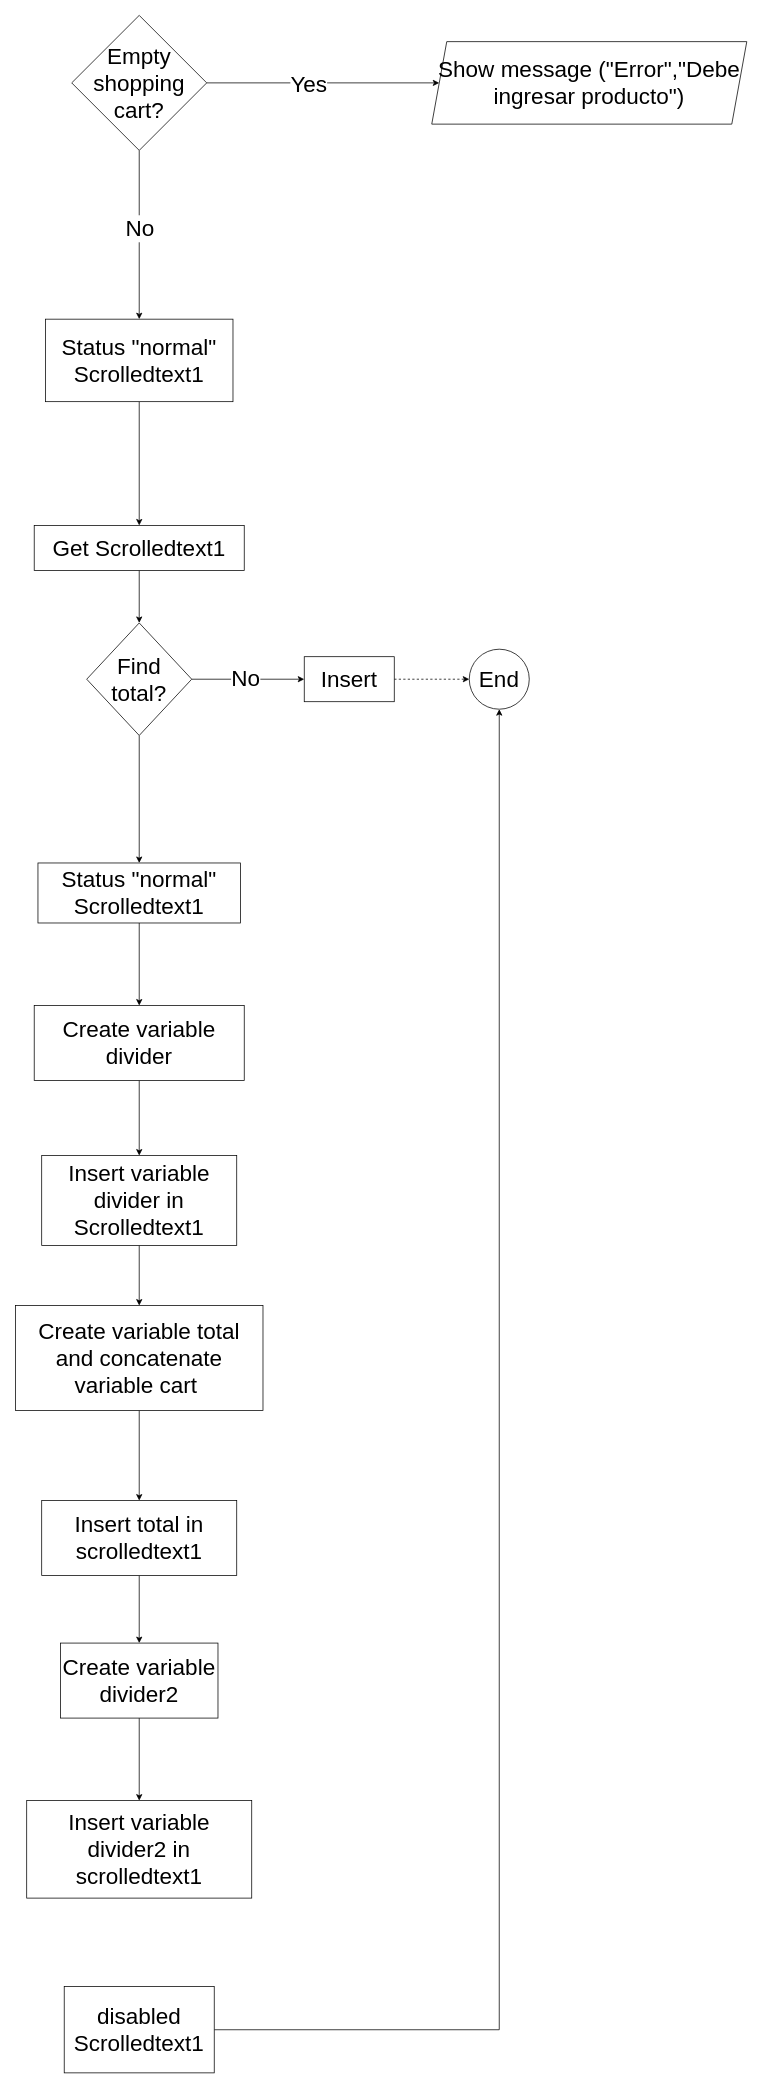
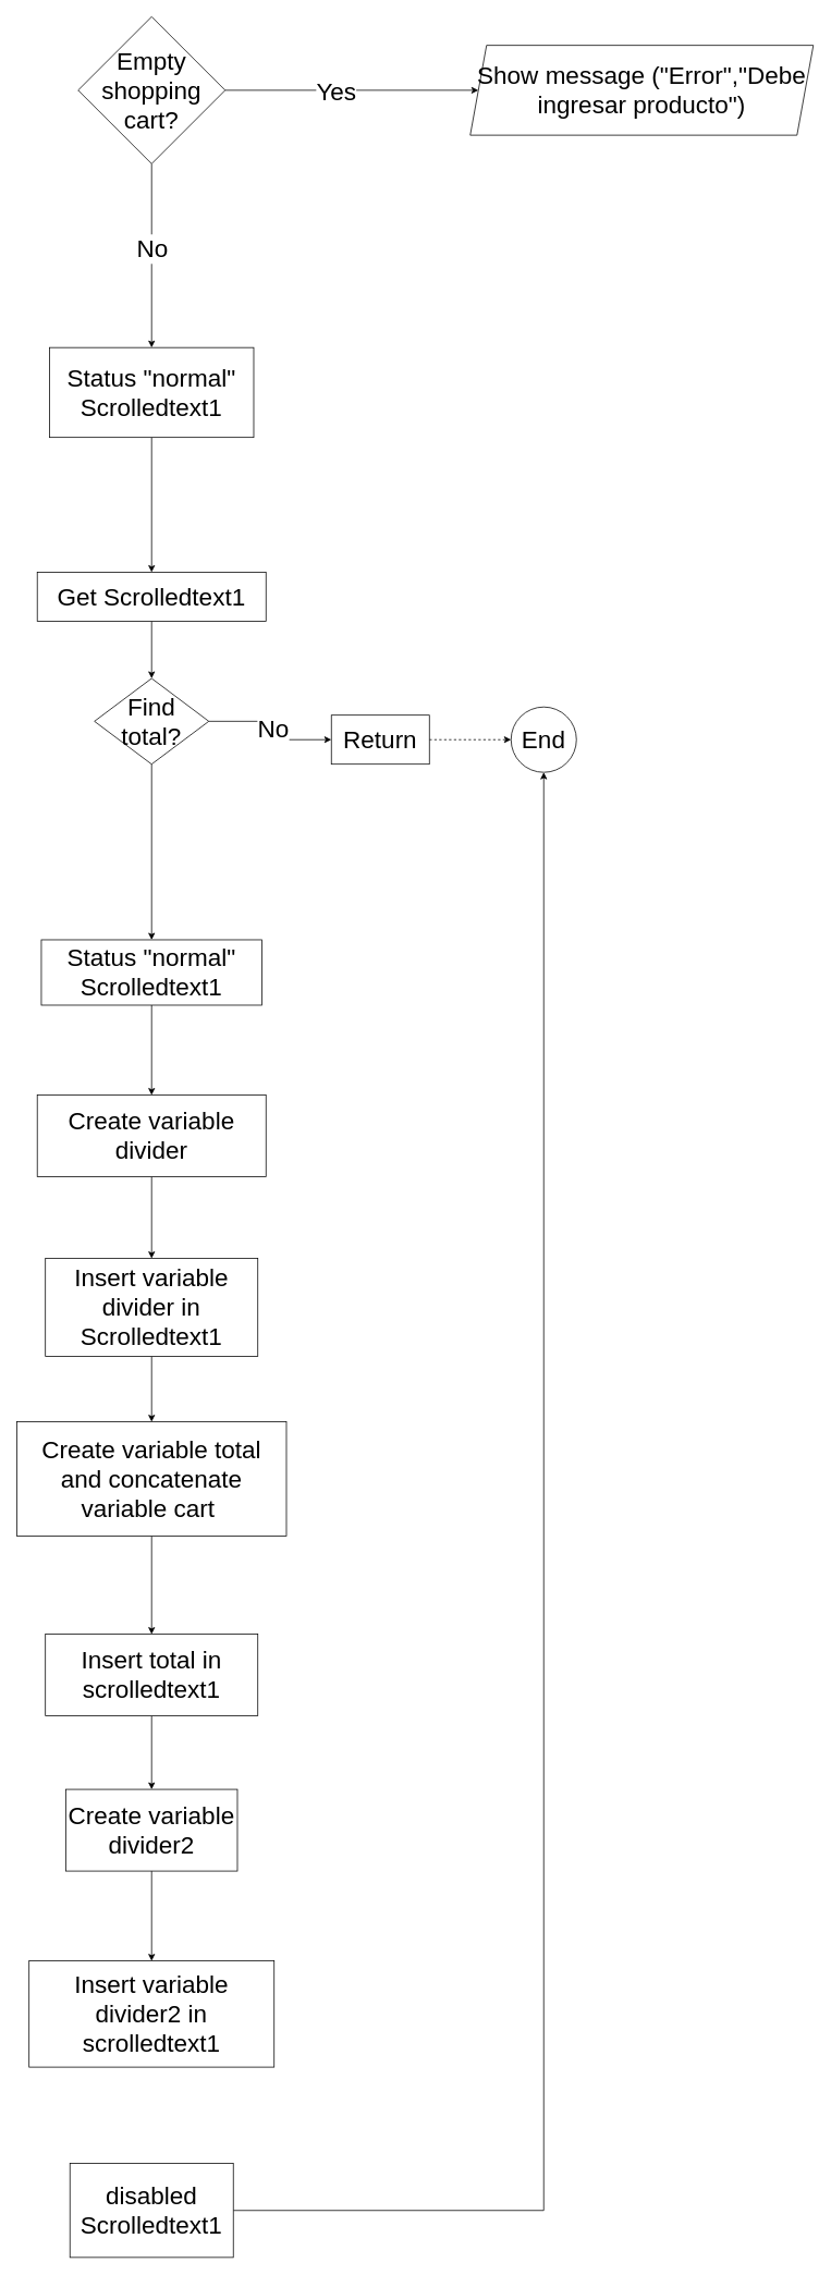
  <mxCell id="0" />
  <mxCell id="1" parent="0" />
  <mxCell id="2" value="" style="edgeStyle=orthogonalEdgeStyle;rounded=0;orthogonalLoop=1;jettySize=auto;html=1;" edge="1" parent="1" source="6" target="7"><mxGeometry relative="1" as="geometry" /></mxCell>
  <mxCell id="3" value="&lt;font style=&quot;font-size: 30px;&quot;&gt;Yes&lt;/font&gt;" style="edgeLabel;html=1;align=center;verticalAlign=middle;resizable=0;points=[];" vertex="1" connectable="0" parent="2"><mxGeometry x="-0.129" relative="1" as="geometry"><mxPoint as="offset" /></mxGeometry></mxCell>
  <mxCell id="4" value="" style="edgeStyle=orthogonalEdgeStyle;rounded=0;orthogonalLoop=1;jettySize=auto;html=1;" edge="1" parent="1" source="6" target="9"><mxGeometry relative="1" as="geometry" /></mxCell>
  <mxCell id="5" value="&lt;font style=&quot;font-size: 30px;&quot;&gt;No&lt;/font&gt;" style="edgeLabel;html=1;align=center;verticalAlign=middle;resizable=0;points=[];" vertex="1" connectable="0" parent="4"><mxGeometry x="-0.086" relative="1" as="geometry"><mxPoint as="offset" /></mxGeometry></mxCell>
  <mxCell id="6" value="&lt;font style=&quot;font-size: 30px;&quot;&gt;Empty shopping cart?&lt;/font&gt;" style="rhombus;whiteSpace=wrap;html=1;" vertex="1" parent="1"><mxGeometry x="95" y="20" width="180" height="180" as="geometry" /></mxCell>
  <mxCell id="7" value="&lt;font style=&quot;font-size: 30px;&quot;&gt;Show message (&quot;Error&quot;,&quot;Debe ingresar producto&quot;)&lt;/font&gt;" style="shape=parallelogram;perimeter=parallelogramPerimeter;whiteSpace=wrap;html=1;fixedSize=1;" vertex="1" parent="1"><mxGeometry x="575" y="55" width="420" height="110" as="geometry" /></mxCell>
  <mxCell id="8" value="" style="edgeStyle=orthogonalEdgeStyle;rounded=0;orthogonalLoop=1;jettySize=auto;html=1;" edge="1" parent="1" source="9" target="11"><mxGeometry relative="1" as="geometry" /></mxCell>
  <mxCell id="9" value="&lt;font style=&quot;font-size: 30px;&quot;&gt;Status &quot;normal&quot; Scrolledtext1&lt;/font&gt;" style="whiteSpace=wrap;html=1;" vertex="1" parent="1"><mxGeometry x="60" y="425" width="250" height="110" as="geometry" /></mxCell>
  <mxCell id="10" value="" style="edgeStyle=orthogonalEdgeStyle;rounded=0;orthogonalLoop=1;jettySize=auto;html=1;" edge="1" parent="1" source="11" target="15"><mxGeometry relative="1" as="geometry" /></mxCell>
  <mxCell id="11" value="&lt;font style=&quot;font-size: 30px;&quot;&gt;Get Scrolledtext1&lt;/font&gt;" style="whiteSpace=wrap;html=1;" vertex="1" parent="1"><mxGeometry x="45" y="700" width="280" height="60" as="geometry" /></mxCell>
  <mxCell id="12" value="" style="edgeStyle=orthogonalEdgeStyle;rounded=0;orthogonalLoop=1;jettySize=auto;html=1;" edge="1" parent="1" source="15" target="17"><mxGeometry relative="1" as="geometry" /></mxCell>
  <mxCell id="13" value="&lt;font style=&quot;font-size: 30px;&quot;&gt;No&lt;/font&gt;" style="edgeLabel;html=1;align=center;verticalAlign=middle;resizable=0;points=[];" vertex="1" connectable="0" parent="12"><mxGeometry x="-0.05" y="3" relative="1" as="geometry"><mxPoint y="1" as="offset" /></mxGeometry></mxCell>
  <mxCell id="14" value="" style="edgeStyle=orthogonalEdgeStyle;rounded=0;orthogonalLoop=1;jettySize=auto;html=1;" edge="1" parent="1" source="15" target="19"><mxGeometry relative="1" as="geometry" /></mxCell>
- <mxCell id="15" value="&lt;font style=&quot;font-size: 30px;&quot;&gt;Find total?&lt;/font&gt;" style="rhombus;whiteSpace=wrap;html=1;" vertex="1" parent="1"><mxGeometry x="115" y="830" width="140" height="150" as="geometry" /></mxCell>
+ <mxCell id="15" value="&lt;font style=&quot;font-size: 30px;&quot;&gt;Find total?&lt;/font&gt;" style="rhombus;whiteSpace=wrap;html=1;" vertex="1" parent="1"><mxGeometry x="115" y="830" width="140" height="105" as="geometry" /></mxCell>
  <mxCell id="16" value="" style="edgeStyle=orthogonalEdgeStyle;rounded=0;orthogonalLoop=1;jettySize=auto;html=1;dashed=1;" edge="1" parent="1" source="17" target="33"><mxGeometry relative="1" as="geometry" /></mxCell>
- <mxCell id="17" value="&lt;font style=&quot;font-size: 30px;&quot;&gt;Insert&lt;/font&gt;" style="whiteSpace=wrap;html=1;" vertex="1" parent="1"><mxGeometry x="405" y="875" width="120" height="60" as="geometry" /></mxCell>
+ <mxCell id="17" value="&lt;font style=&quot;font-size: 30px;&quot;&gt;Return&lt;/font&gt;" style="whiteSpace=wrap;html=1;" vertex="1" parent="1"><mxGeometry x="405" y="875" width="120" height="60" as="geometry" /></mxCell>
  <mxCell id="18" value="" style="edgeStyle=orthogonalEdgeStyle;rounded=0;orthogonalLoop=1;jettySize=auto;html=1;" edge="1" parent="1" source="19" target="21"><mxGeometry relative="1" as="geometry" /></mxCell>
  <mxCell id="19" value="&lt;span style=&quot;font-size: 30px;&quot;&gt;Status &quot;normal&quot; Scrolledtext1&lt;/span&gt;" style="whiteSpace=wrap;html=1;" vertex="1" parent="1"><mxGeometry x="50" y="1150" width="270" height="80" as="geometry" /></mxCell>
  <mxCell id="20" value="" style="edgeStyle=orthogonalEdgeStyle;rounded=0;orthogonalLoop=1;jettySize=auto;html=1;" edge="1" parent="1" source="21" target="23"><mxGeometry relative="1" as="geometry" /></mxCell>
  <mxCell id="21" value="&lt;font style=&quot;font-size: 30px;&quot;&gt;Create variable divider&lt;/font&gt;" style="whiteSpace=wrap;html=1;" vertex="1" parent="1"><mxGeometry x="45" y="1340" width="280" height="100" as="geometry" /></mxCell>
  <mxCell id="22" value="" style="edgeStyle=orthogonalEdgeStyle;rounded=0;orthogonalLoop=1;jettySize=auto;html=1;" edge="1" parent="1" source="23" target="25"><mxGeometry relative="1" as="geometry" /></mxCell>
  <mxCell id="23" value="&lt;font style=&quot;font-size: 30px;&quot;&gt;Insert variable divider in Scrolledtext1&lt;/font&gt;" style="whiteSpace=wrap;html=1;" vertex="1" parent="1"><mxGeometry x="55" y="1540" width="260" height="120" as="geometry" /></mxCell>
  <mxCell id="24" value="" style="edgeStyle=orthogonalEdgeStyle;rounded=0;orthogonalLoop=1;jettySize=auto;html=1;" edge="1" parent="1" source="25" target="27"><mxGeometry relative="1" as="geometry" /></mxCell>
  <mxCell id="25" value="&lt;font style=&quot;font-size: 30px;&quot;&gt;Create variable total and&amp;nbsp;concatenate variable cart&amp;nbsp;&lt;/font&gt;" style="whiteSpace=wrap;html=1;" vertex="1" parent="1"><mxGeometry x="20" y="1740" width="330" height="140" as="geometry" /></mxCell>
  <mxCell id="26" value="" style="edgeStyle=orthogonalEdgeStyle;rounded=0;orthogonalLoop=1;jettySize=auto;html=1;" edge="1" parent="1" source="27" target="29"><mxGeometry relative="1" as="geometry" /></mxCell>
  <mxCell id="27" value="&lt;font style=&quot;font-size: 30px;&quot;&gt;Insert total in scrolledtext1&lt;/font&gt;" style="whiteSpace=wrap;html=1;" vertex="1" parent="1"><mxGeometry x="55" y="2000" width="260" height="100" as="geometry" /></mxCell>
  <mxCell id="28" value="" style="edgeStyle=orthogonalEdgeStyle;rounded=0;orthogonalLoop=1;jettySize=auto;html=1;" edge="1" parent="1" source="29" target="30"><mxGeometry relative="1" as="geometry" /></mxCell>
  <mxCell id="29" value="&lt;font style=&quot;font-size: 30px;&quot;&gt;Create variable divider2&lt;/font&gt;" style="whiteSpace=wrap;html=1;" vertex="1" parent="1"><mxGeometry x="80" y="2190" width="210" height="100" as="geometry" /></mxCell>
  <mxCell id="30" value="&lt;font style=&quot;font-size: 30px;&quot;&gt;Insert variable divider2 in scrolledtext1&lt;/font&gt;" style="whiteSpace=wrap;html=1;" vertex="1" parent="1"><mxGeometry x="35" y="2400" width="300" height="130" as="geometry" /></mxCell>
  <mxCell id="31" value="" style="edgeStyle=orthogonalEdgeStyle;rounded=0;orthogonalLoop=1;jettySize=auto;html=1;entryX=0.5;entryY=1;entryDx=0;entryDy=0;" edge="1" parent="1" source="32" target="33"><mxGeometry relative="1" as="geometry"><mxPoint x="425" y="2705.5" as="targetPoint" /></mxGeometry></mxCell>
  <mxCell id="32" value="&lt;font style=&quot;font-size: 30px;&quot;&gt;disabled Scrolledtext1&lt;/font&gt;" style="whiteSpace=wrap;html=1;" vertex="1" parent="1"><mxGeometry x="85" y="2648" width="200" height="115" as="geometry" /></mxCell>
  <mxCell id="33" value="&lt;font style=&quot;font-size: 30px;&quot;&gt;End&lt;/font&gt;" style="ellipse;whiteSpace=wrap;html=1;" vertex="1" parent="1"><mxGeometry x="625" y="865" width="80" height="80" as="geometry" /></mxCell>
